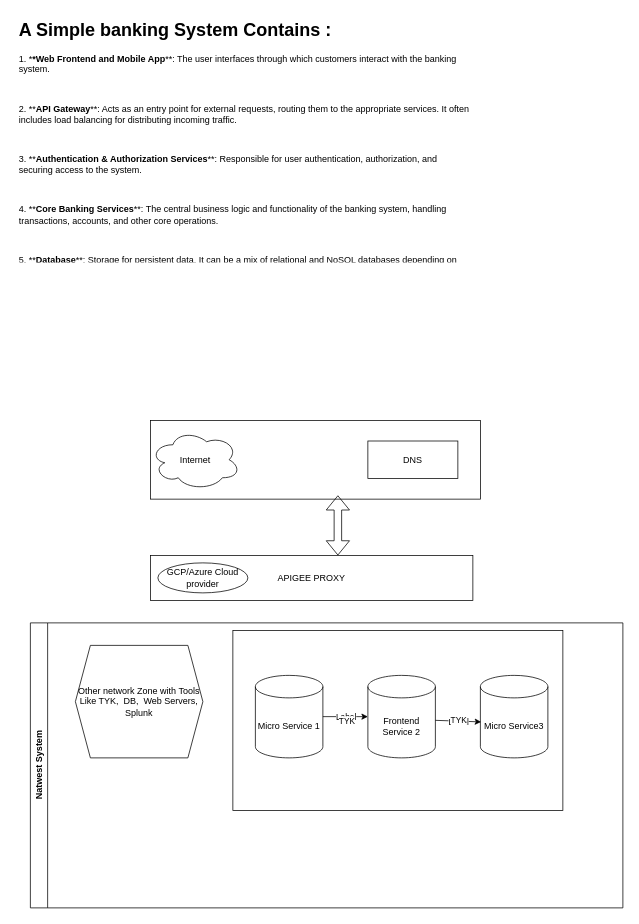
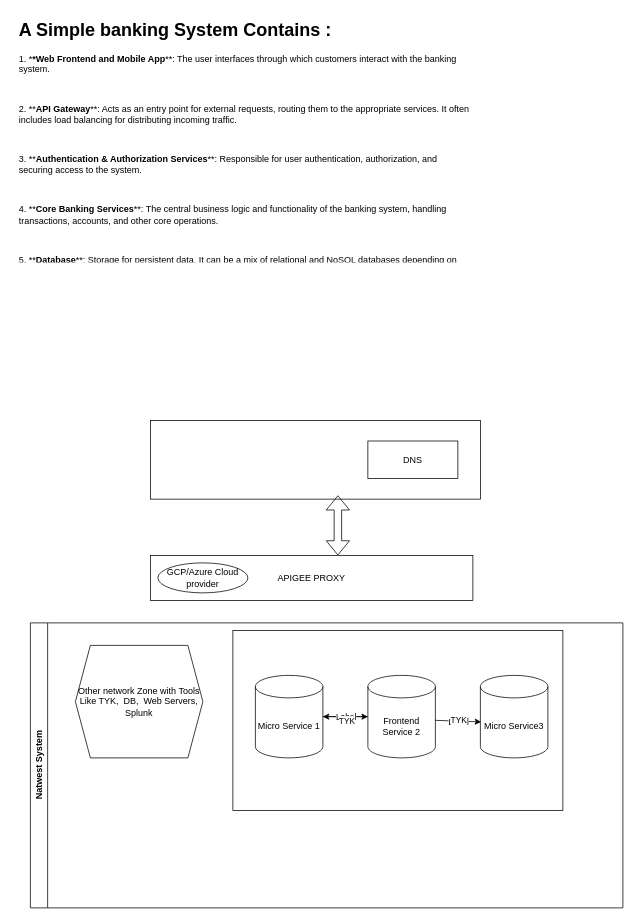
  <mxCell id="0" />
  <mxCell id="1" parent="0" />
  <mxCell id="2" value="" style="rounded=0;whiteSpace=wrap;html=1;" vertex="1" parent="1"><mxGeometry x="200" y="560" width="440" height="105" as="geometry" /></mxCell>
- <mxCell id="3" value="Internet" style="ellipse;shape=cloud;whiteSpace=wrap;html=1;" vertex="1" parent="1"><mxGeometry x="200" y="572.5" width="120" height="80" as="geometry" /></mxCell>
  <mxCell id="4" value="DNS" style="rounded=0;whiteSpace=wrap;html=1;" vertex="1" parent="1"><mxGeometry x="490" y="587.5" width="120" height="50" as="geometry" /></mxCell>
  <mxCell id="5" value="APIGEE PROXY" style="rounded=0;whiteSpace=wrap;html=1;" vertex="1" parent="1"><mxGeometry x="200" y="740" width="430" height="60" as="geometry" /></mxCell>
  <mxCell id="6" value="GCP/Azure Cloud provider" style="ellipse;whiteSpace=wrap;html=1;" vertex="1" parent="1"><mxGeometry x="210" y="750" width="120" height="40" as="geometry" /></mxCell>
  <mxCell id="7" value="" style="shape=flexArrow;endArrow=classic;startArrow=classic;html=1;rounded=0;" edge="1" parent="1"><mxGeometry width="100" height="100" relative="1" as="geometry"><mxPoint x="450" y="740" as="sourcePoint" /><mxPoint x="450" y="660" as="targetPoint" /></mxGeometry></mxCell>
  <mxCell id="8" value="" style="rounded=0;whiteSpace=wrap;html=1;" vertex="1" parent="1"><mxGeometry x="310" y="840" width="440" height="240" as="geometry" /></mxCell>
  <mxCell id="9" value="Natwest System" style="swimlane;horizontal=0;whiteSpace=wrap;html=1;" vertex="1" parent="1"><mxGeometry x="40" y="830" width="790" height="380" as="geometry" /></mxCell>
  <mxCell id="10" value="Micro Service 1" style="shape=cylinder3;whiteSpace=wrap;html=1;boundedLbl=1;backgroundOutline=1;size=15;" vertex="1" parent="9"><mxGeometry x="300" y="70" width="90" height="110" as="geometry" /></mxCell>
+ <mxCell id="11" style="edgeStyle=orthogonalEdgeStyle;rounded=0;orthogonalLoop=1;jettySize=auto;html=1;exitX=0;exitY=0.5;exitDx=0;exitDy=0;exitPerimeter=0;" edge="1" parent="9" source="12" target="10"><mxGeometry relative="1" as="geometry" /></mxCell>
  <mxCell id="12" value="Frontend Service 2" style="shape=cylinder3;whiteSpace=wrap;html=1;boundedLbl=1;backgroundOutline=1;size=15;" vertex="1" parent="9"><mxGeometry x="450" y="70" width="90" height="110" as="geometry" /></mxCell>
  <mxCell id="13" value="Micro Service3" style="shape=cylinder3;whiteSpace=wrap;html=1;boundedLbl=1;backgroundOutline=1;size=15;" vertex="1" parent="9"><mxGeometry x="600" y="70" width="90" height="110" as="geometry" /></mxCell>
  <mxCell id="14" value="" style="endArrow=classic;html=1;rounded=0;exitX=1;exitY=0.5;exitDx=0;exitDy=0;exitPerimeter=0;" edge="1" parent="9" source="10"><mxGeometry relative="1" as="geometry"><mxPoint x="360" y="124.5" as="sourcePoint" /><mxPoint x="450" y="125" as="targetPoint" /></mxGeometry></mxCell>
  <mxCell id="15" value="Label" style="edgeLabel;resizable=0;html=1;;align=center;verticalAlign=middle;" connectable="0" vertex="1" parent="14"><mxGeometry relative="1" as="geometry" /></mxCell>
  <mxCell id="16" value="TYK" style="edgeLabel;html=1;align=center;verticalAlign=middle;resizable=0;points=[];" vertex="1" connectable="0" parent="14"><mxGeometry x="0.033" y="-5" relative="1" as="geometry"><mxPoint as="offset" /></mxGeometry></mxCell>
  <mxCell id="17" value="" style="endArrow=classic;html=1;rounded=0;exitX=1;exitY=0.545;exitDx=0;exitDy=0;exitPerimeter=0;entryX=0.011;entryY=0.564;entryDx=0;entryDy=0;entryPerimeter=0;" edge="1" parent="9" source="12" target="13"><mxGeometry relative="1" as="geometry"><mxPoint x="510" y="124.5" as="sourcePoint" /><mxPoint x="610" y="124.5" as="targetPoint" /></mxGeometry></mxCell>
  <mxCell id="18" value="Label" style="edgeLabel;resizable=0;html=1;;align=center;verticalAlign=middle;" connectable="0" vertex="1" parent="17"><mxGeometry relative="1" as="geometry" /></mxCell>
  <mxCell id="19" value="TYK" style="edgeLabel;html=1;align=center;verticalAlign=middle;resizable=0;points=[];" vertex="1" connectable="0" parent="17"><mxGeometry x="-0.017" y="1" relative="1" as="geometry"><mxPoint as="offset" /></mxGeometry></mxCell>
  <mxCell id="20" value="Other network Zone with Tools Like TYK,&amp;nbsp; DB,&amp;nbsp; Web Servers, Splunk" style="shape=hexagon;perimeter=hexagonPerimeter2;whiteSpace=wrap;html=1;fixedSize=1;" vertex="1" parent="9"><mxGeometry x="60" y="30" width="170" height="150" as="geometry" /></mxCell>
  <mxCell id="21" value="&lt;h1&gt;A Simple banking System Contains :&amp;nbsp;&lt;/h1&gt;&lt;p&gt;1. *&lt;b&gt;*Web Frontend and Mobile App&lt;/b&gt;**: The user interfaces through which customers interact with the banking system.&lt;/p&gt;&lt;p&gt;&amp;nbsp;&lt;/p&gt;&lt;p&gt;2. **&lt;b&gt;API Gateway&lt;/b&gt;**: Acts as an entry point for external requests, routing them to the appropriate services. It often includes load balancing for distributing incoming traffic.&lt;/p&gt;&lt;p&gt;&amp;nbsp;&lt;/p&gt;&lt;p&gt;3. **&lt;b&gt;Authentication &amp;amp; Authorization Services&lt;/b&gt;**: Responsible for user authentication, authorization, and securing access to the system.&lt;/p&gt;&lt;p&gt;&amp;nbsp;&lt;/p&gt;&lt;p&gt;4. **&lt;b&gt;Core Banking Services&lt;/b&gt;**: The central business logic and functionality of the banking system, handling transactions, accounts, and other core operations.&lt;/p&gt;&lt;p&gt;&amp;nbsp;&lt;/p&gt;&lt;p&gt;5. **&lt;b&gt;Database&lt;/b&gt;**: Storage for persistent data. It can be a mix of relational and NoSQL databases depending on the specific requirements.&lt;/p&gt;&lt;p&gt;&amp;nbsp;&lt;/p&gt;&lt;p&gt;6. **&lt;b&gt;Storage Services&lt;/b&gt;**: Used for storing objects, blobs, or files, depending on the nature of the data.&lt;/p&gt;&lt;p&gt;&amp;nbsp;&lt;/p&gt;&lt;p&gt;7. **&lt;b&gt;Logging &amp;amp; Monitoring Services&lt;/b&gt;**: Essential for tracking and analyzing system activities, ensuring security, and monitoring performance.&lt;/p&gt;&lt;p&gt;&lt;br&gt;&lt;/p&gt;" style="text;html=1;spacing=5;spacingTop=-20;whiteSpace=wrap;overflow=hidden;rounded=0;" vertex="1" parent="1"><mxGeometry x="20" y="20" width="610" height="330" as="geometry" /></mxCell>
